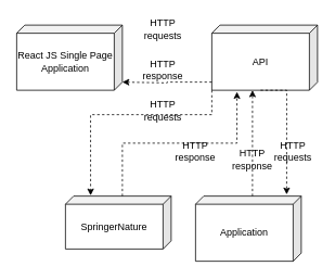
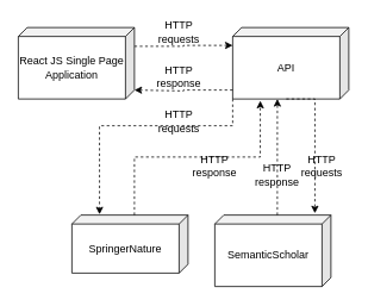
  <mxCell id="0" />
  <mxCell id="1" parent="0" />
+ <mxCell id="2" style="edgeStyle=orthogonalEdgeStyle;rounded=0;orthogonalLoop=1;jettySize=auto;html=1;exitX=0;exitY=0.263;exitDx=0;exitDy=0;exitPerimeter=0;dashed=1;" parent="1" source="3" target="4" edge="1"><mxGeometry relative="1" as="geometry"><Array as="points"><mxPoint x="205" y="51" /><mxPoint x="205" y="50" /></Array></mxGeometry></mxCell>
  <mxCell id="3" value="React JS Single Page Application" style="shape=cube;whiteSpace=wrap;html=1;boundedLbl=1;backgroundOutline=1;darkOpacity=0.05;darkOpacity2=0.1;size=10;flipV=0;flipH=1;" parent="1" vertex="1"><mxGeometry x="20" y="30" width="130" height="80" as="geometry" /></mxCell>
  <mxCell id="4" value="API" style="shape=cube;whiteSpace=wrap;html=1;boundedLbl=1;backgroundOutline=1;darkOpacity=0.05;darkOpacity2=0.1;size=10;flipV=0;flipH=1;" parent="1" vertex="1"><mxGeometry x="260" y="30" width="130" height="80" as="geometry" /></mxCell>
  <mxCell id="5" style="edgeStyle=orthogonalEdgeStyle;rounded=0;orthogonalLoop=1;jettySize=auto;html=1;exitX=0;exitY=0.263;exitDx=0;exitDy=0;exitPerimeter=0;dashed=1;entryX=0;entryY=0;entryDx=0;entryDy=70;entryPerimeter=0;" parent="1" target="3" edge="1"><mxGeometry relative="1" as="geometry"><mxPoint x="260" y="100" as="sourcePoint" /><mxPoint x="150" y="101" as="targetPoint" /><Array as="points"><mxPoint x="205" y="100" /><mxPoint x="205" y="101" /></Array></mxGeometry></mxCell>
  <mxCell id="6" value="SpringerNature" style="shape=cube;whiteSpace=wrap;html=1;boundedLbl=1;backgroundOutline=1;darkOpacity=0.05;darkOpacity2=0.1;size=10;flipV=0;flipH=1;" parent="1" vertex="1"><mxGeometry x="80" y="240" width="130" height="65" as="geometry" /></mxCell>
- <mxCell id="7" value="Application" style="shape=cube;whiteSpace=wrap;html=1;boundedLbl=1;backgroundOutline=1;darkOpacity=0.05;darkOpacity2=0.1;size=10;flipV=0;flipH=1;" parent="1" vertex="1"><mxGeometry x="240" y="240" width="130" height="80" as="geometry" /></mxCell>
+ <mxCell id="7" value="SemanticScholar" style="shape=cube;whiteSpace=wrap;html=1;boundedLbl=1;backgroundOutline=1;darkOpacity=0.05;darkOpacity2=0.1;size=10;flipV=0;flipH=1;" parent="1" vertex="1"><mxGeometry x="240" y="240" width="130" height="80" as="geometry" /></mxCell>
  <mxCell id="8" value="HTTP&lt;br&gt;requests" style="text;html=1;strokeColor=none;fillColor=none;align=center;verticalAlign=middle;whiteSpace=wrap;rounded=0;" parent="1" vertex="1"><mxGeometry x="170" y="20" width="60" height="30" as="geometry" /></mxCell>
  <mxCell id="9" value="HTTP&lt;br&gt;response" style="text;html=1;strokeColor=none;fillColor=none;align=center;verticalAlign=middle;whiteSpace=wrap;rounded=0;" parent="1" vertex="1"><mxGeometry x="170" y="70" width="60" height="30" as="geometry" /></mxCell>
  <mxCell id="10" style="edgeStyle=orthogonalEdgeStyle;rounded=0;orthogonalLoop=1;jettySize=auto;html=1;exitX=1;exitY=1;exitDx=0;exitDy=0;exitPerimeter=0;entryX=0.762;entryY=-0.012;entryDx=0;entryDy=0;entryPerimeter=0;dashed=1;" parent="1" source="4" target="6" edge="1"><mxGeometry relative="1" as="geometry"><Array as="points"><mxPoint x="260" y="140" /><mxPoint x="111" y="140" /></Array></mxGeometry></mxCell>
  <mxCell id="11" style="edgeStyle=orthogonalEdgeStyle;rounded=0;orthogonalLoop=1;jettySize=auto;html=1;exitX=0;exitY=0;exitDx=70;exitDy=80;exitPerimeter=0;entryX=0.138;entryY=-0.025;entryDx=0;entryDy=0;entryPerimeter=0;dashed=1;" parent="1" source="4" target="7" edge="1"><mxGeometry relative="1" as="geometry"><Array as="points"><mxPoint x="352" y="110" /></Array></mxGeometry></mxCell>
  <mxCell id="12" style="edgeStyle=orthogonalEdgeStyle;rounded=0;orthogonalLoop=1;jettySize=auto;html=1;exitX=0;exitY=0;exitDx=60;exitDy=0;exitPerimeter=0;entryX=0.615;entryY=1;entryDx=0;entryDy=0;entryPerimeter=0;dashed=1;" parent="1" source="7" target="4" edge="1"><mxGeometry relative="1" as="geometry" /></mxCell>
  <mxCell id="13" style="edgeStyle=orthogonalEdgeStyle;rounded=0;orthogonalLoop=1;jettySize=auto;html=1;exitX=0;exitY=0;exitDx=60;exitDy=0;exitPerimeter=0;entryX=0.762;entryY=1.025;entryDx=0;entryDy=0;entryPerimeter=0;dashed=1;" parent="1" source="6" target="4" edge="1"><mxGeometry relative="1" as="geometry" /></mxCell>
  <mxCell id="14" value="HTTP&lt;br&gt;requests" style="text;html=1;strokeColor=none;fillColor=none;align=center;verticalAlign=middle;whiteSpace=wrap;rounded=0;" parent="1" vertex="1"><mxGeometry x="170" y="120" width="60" height="30" as="geometry" /></mxCell>
  <mxCell id="15" value="HTTP&lt;br&gt;response" style="text;html=1;strokeColor=none;fillColor=none;align=center;verticalAlign=middle;whiteSpace=wrap;rounded=0;" parent="1" vertex="1"><mxGeometry x="210" y="170" width="60" height="30" as="geometry" /></mxCell>
  <mxCell id="16" value="HTTP&lt;br&gt;requests" style="text;html=1;strokeColor=none;fillColor=none;align=center;verticalAlign=middle;whiteSpace=wrap;rounded=0;" parent="1" vertex="1"><mxGeometry x="330" y="170" width="60" height="30" as="geometry" /></mxCell>
  <mxCell id="17" value="HTTP&lt;br&gt;response" style="text;html=1;strokeColor=none;fillColor=none;align=center;verticalAlign=middle;whiteSpace=wrap;rounded=0;" parent="1" vertex="1"><mxGeometry x="280" y="180" width="60" height="30" as="geometry" /></mxCell>
